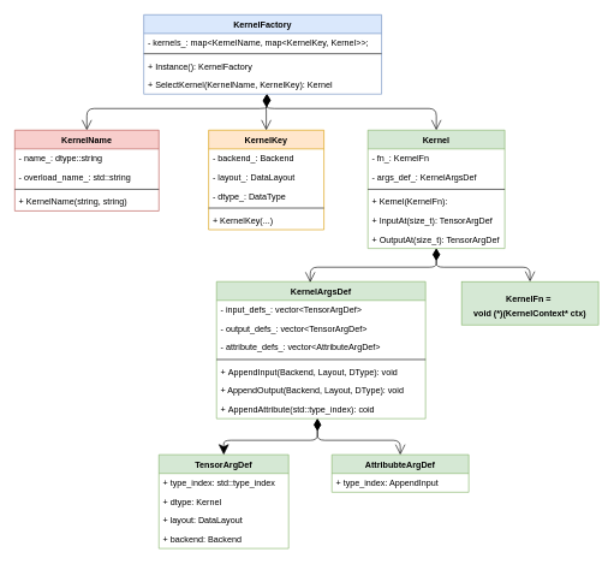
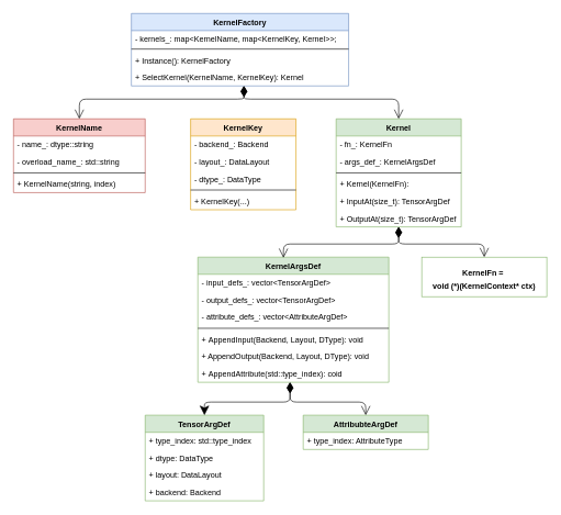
  <mxCell id="0" />
  <mxCell id="1" parent="0" />
  <mxCell id="2" value="KernelFactory" style="swimlane;fontStyle=1;align=center;verticalAlign=top;childLayout=stackLayout;horizontal=1;startSize=26;horizontalStack=0;resizeParent=1;resizeParentMax=0;resizeLast=0;collapsible=1;marginBottom=0;fillColor=#dae8fc;strokeColor=#6c8ebf;" parent="1" vertex="1"><mxGeometry x="199" y="20" width="330" height="110" as="geometry" /></mxCell>
  <mxCell id="3" value="- kernels_: map&lt;KernelName, map&lt;KernelKey, Kernel&gt;&gt;;" style="text;strokeColor=none;fillColor=none;align=left;verticalAlign=top;spacingLeft=4;spacingRight=4;overflow=hidden;rotatable=0;points=[[0,0.5],[1,0.5]];portConstraint=eastwest;" parent="2" vertex="1"><mxGeometry y="26" width="330" height="24" as="geometry" /></mxCell>
  <mxCell id="4" value="" style="line;strokeWidth=1;fillColor=none;align=left;verticalAlign=middle;spacingTop=-1;spacingLeft=3;spacingRight=3;rotatable=0;labelPosition=right;points=[];portConstraint=eastwest;" parent="2" vertex="1"><mxGeometry y="50" width="330" height="8" as="geometry" /></mxCell>
  <mxCell id="5" value="+ Instance(): KernelFactory" style="text;strokeColor=none;fillColor=none;align=left;verticalAlign=top;spacingLeft=4;spacingRight=4;overflow=hidden;rotatable=0;points=[[0,0.5],[1,0.5]];portConstraint=eastwest;" parent="2" vertex="1"><mxGeometry y="58" width="330" height="26" as="geometry" /></mxCell>
  <mxCell id="6" value="+ SelectKernel(KernelName, KernelKey): Kernel" style="text;strokeColor=none;fillColor=none;align=left;verticalAlign=top;spacingLeft=4;spacingRight=4;overflow=hidden;rotatable=0;points=[[0,0.5],[1,0.5]];portConstraint=eastwest;" parent="2" vertex="1"><mxGeometry y="84" width="330" height="26" as="geometry" /></mxCell>
  <mxCell id="7" value="KernelName" style="swimlane;fontStyle=1;align=center;verticalAlign=top;childLayout=stackLayout;horizontal=1;startSize=26;horizontalStack=0;resizeParent=1;resizeParentMax=0;resizeLast=0;collapsible=1;marginBottom=0;fillColor=#f8cecc;strokeColor=#b85450;" parent="1" vertex="1"><mxGeometry x="20" y="180" width="200" height="112" as="geometry" /></mxCell>
  <mxCell id="8" value="- name_: dtype::string" style="text;strokeColor=none;fillColor=none;align=left;verticalAlign=top;spacingLeft=4;spacingRight=4;overflow=hidden;rotatable=0;points=[[0,0.5],[1,0.5]];portConstraint=eastwest;" parent="7" vertex="1"><mxGeometry y="26" width="200" height="26" as="geometry" /></mxCell>
  <mxCell id="9" value="- overload_name_: std::string" style="text;strokeColor=none;fillColor=none;align=left;verticalAlign=top;spacingLeft=4;spacingRight=4;overflow=hidden;rotatable=0;points=[[0,0.5],[1,0.5]];portConstraint=eastwest;" parent="7" vertex="1"><mxGeometry y="52" width="200" height="26" as="geometry" /></mxCell>
  <mxCell id="10" value="" style="line;strokeWidth=1;fillColor=none;align=left;verticalAlign=middle;spacingTop=-1;spacingLeft=3;spacingRight=3;rotatable=0;labelPosition=right;points=[];portConstraint=eastwest;" parent="7" vertex="1"><mxGeometry y="78" width="200" height="8" as="geometry" /></mxCell>
- <mxCell id="11" value="+ KernelName(string, string)" style="text;strokeColor=none;fillColor=none;align=left;verticalAlign=top;spacingLeft=4;spacingRight=4;overflow=hidden;rotatable=0;points=[[0,0.5],[1,0.5]];portConstraint=eastwest;" parent="7" vertex="1"><mxGeometry y="86" width="200" height="26" as="geometry" /></mxCell>
+ <mxCell id="11" value="+ KernelName(string, index)" style="text;strokeColor=none;fillColor=none;align=left;verticalAlign=top;spacingLeft=4;spacingRight=4;overflow=hidden;rotatable=0;points=[[0,0.5],[1,0.5]];portConstraint=eastwest;" parent="7" vertex="1"><mxGeometry y="86" width="200" height="26" as="geometry" /></mxCell>
  <mxCell id="12" value="KernelKey" style="swimlane;fontStyle=1;align=center;verticalAlign=top;childLayout=stackLayout;horizontal=1;startSize=26;horizontalStack=0;resizeParent=1;resizeParentMax=0;resizeLast=0;collapsible=1;marginBottom=0;fillColor=#ffe6cc;strokeColor=#d79b00;" parent="1" vertex="1"><mxGeometry x="289" y="180" width="160" height="138" as="geometry" /></mxCell>
  <mxCell id="13" value="- backend_: Backend" style="text;strokeColor=none;fillColor=none;align=left;verticalAlign=top;spacingLeft=4;spacingRight=4;overflow=hidden;rotatable=0;points=[[0,0.5],[1,0.5]];portConstraint=eastwest;" parent="12" vertex="1"><mxGeometry y="26" width="160" height="26" as="geometry" /></mxCell>
  <mxCell id="14" value="- layout_: DataLayout" style="text;strokeColor=none;fillColor=none;align=left;verticalAlign=top;spacingLeft=4;spacingRight=4;overflow=hidden;rotatable=0;points=[[0,0.5],[1,0.5]];portConstraint=eastwest;" parent="12" vertex="1"><mxGeometry y="52" width="160" height="26" as="geometry" /></mxCell>
  <mxCell id="15" value="- dtype_: DataType" style="text;strokeColor=none;fillColor=none;align=left;verticalAlign=top;spacingLeft=4;spacingRight=4;overflow=hidden;rotatable=0;points=[[0,0.5],[1,0.5]];portConstraint=eastwest;" parent="12" vertex="1"><mxGeometry y="78" width="160" height="26" as="geometry" /></mxCell>
  <mxCell id="16" value="" style="line;strokeWidth=1;fillColor=none;align=left;verticalAlign=middle;spacingTop=-1;spacingLeft=3;spacingRight=3;rotatable=0;labelPosition=right;points=[];portConstraint=eastwest;" parent="12" vertex="1"><mxGeometry y="104" width="160" height="8" as="geometry" /></mxCell>
  <mxCell id="17" value="+ KernelKey(...)" style="text;strokeColor=none;fillColor=none;align=left;verticalAlign=top;spacingLeft=4;spacingRight=4;overflow=hidden;rotatable=0;points=[[0,0.5],[1,0.5]];portConstraint=eastwest;" parent="12" vertex="1"><mxGeometry y="112" width="160" height="26" as="geometry" /></mxCell>
  <mxCell id="18" value="Kernel" style="swimlane;fontStyle=1;align=center;verticalAlign=top;childLayout=stackLayout;horizontal=1;startSize=26;horizontalStack=0;resizeParent=1;resizeParentMax=0;resizeLast=0;collapsible=1;marginBottom=0;fillColor=#d5e8d4;strokeColor=#82b366;" parent="1" vertex="1"><mxGeometry x="510" y="180" width="190" height="164" as="geometry" /></mxCell>
  <mxCell id="19" value="- fn_: KernelFn" style="text;strokeColor=none;fillColor=none;align=left;verticalAlign=top;spacingLeft=4;spacingRight=4;overflow=hidden;rotatable=0;points=[[0,0.5],[1,0.5]];portConstraint=eastwest;" parent="18" vertex="1"><mxGeometry y="26" width="190" height="26" as="geometry" /></mxCell>
  <mxCell id="20" value="- args_def_: KernelArgsDef" style="text;strokeColor=none;fillColor=none;align=left;verticalAlign=top;spacingLeft=4;spacingRight=4;overflow=hidden;rotatable=0;points=[[0,0.5],[1,0.5]];portConstraint=eastwest;" parent="18" vertex="1"><mxGeometry y="52" width="190" height="26" as="geometry" /></mxCell>
  <mxCell id="21" value="" style="line;strokeWidth=1;fillColor=none;align=left;verticalAlign=middle;spacingTop=-1;spacingLeft=3;spacingRight=3;rotatable=0;labelPosition=right;points=[];portConstraint=eastwest;" parent="18" vertex="1"><mxGeometry y="78" width="190" height="8" as="geometry" /></mxCell>
  <mxCell id="22" value="+ Kernel(KernelFn):" style="text;strokeColor=none;fillColor=none;align=left;verticalAlign=top;spacingLeft=4;spacingRight=4;overflow=hidden;rotatable=0;points=[[0,0.5],[1,0.5]];portConstraint=eastwest;" parent="18" vertex="1"><mxGeometry y="86" width="190" height="26" as="geometry" /></mxCell>
  <mxCell id="23" value="+ InputAt(size_t): TensorArgDef" style="text;strokeColor=none;fillColor=none;align=left;verticalAlign=top;spacingLeft=4;spacingRight=4;overflow=hidden;rotatable=0;points=[[0,0.5],[1,0.5]];portConstraint=eastwest;" parent="18" vertex="1"><mxGeometry y="112" width="190" height="26" as="geometry" /></mxCell>
  <mxCell id="24" value="+ OutputAt(size_t): TensorArgDef" style="text;strokeColor=none;fillColor=none;align=left;verticalAlign=top;spacingLeft=4;spacingRight=4;overflow=hidden;rotatable=0;points=[[0,0.5],[1,0.5]];portConstraint=eastwest;" parent="18" vertex="1"><mxGeometry y="138" width="190" height="26" as="geometry" /></mxCell>
  <mxCell id="25" value="KernelArgsDef" style="swimlane;fontStyle=1;align=center;verticalAlign=top;childLayout=stackLayout;horizontal=1;startSize=26;horizontalStack=0;resizeParent=1;resizeParentMax=0;resizeLast=0;collapsible=1;marginBottom=0;fillColor=#d5e8d4;strokeColor=#82b366;" parent="1" vertex="1"><mxGeometry x="300" y="390" width="290" height="190" as="geometry" /></mxCell>
  <mxCell id="26" value="- input_defs_: vector&lt;TensorArgDef&gt;" style="text;strokeColor=none;fillColor=none;align=left;verticalAlign=top;spacingLeft=4;spacingRight=4;overflow=hidden;rotatable=0;points=[[0,0.5],[1,0.5]];portConstraint=eastwest;" parent="25" vertex="1"><mxGeometry y="26" width="290" height="26" as="geometry" /></mxCell>
  <mxCell id="27" value="- output_defs_: vector&lt;TensorArgDef&gt;" style="text;strokeColor=none;fillColor=none;align=left;verticalAlign=top;spacingLeft=4;spacingRight=4;overflow=hidden;rotatable=0;points=[[0,0.5],[1,0.5]];portConstraint=eastwest;" parent="25" vertex="1"><mxGeometry y="52" width="290" height="26" as="geometry" /></mxCell>
  <mxCell id="28" value="- attribute_defs_: vector&lt;AttributeArgDef&gt;" style="text;strokeColor=none;fillColor=none;align=left;verticalAlign=top;spacingLeft=4;spacingRight=4;overflow=hidden;rotatable=0;points=[[0,0.5],[1,0.5]];portConstraint=eastwest;" parent="25" vertex="1"><mxGeometry y="78" width="290" height="26" as="geometry" /></mxCell>
  <mxCell id="29" value="" style="line;strokeWidth=1;fillColor=none;align=left;verticalAlign=middle;spacingTop=-1;spacingLeft=3;spacingRight=3;rotatable=0;labelPosition=right;points=[];portConstraint=eastwest;" parent="25" vertex="1"><mxGeometry y="104" width="290" height="8" as="geometry" /></mxCell>
  <mxCell id="30" value="+ AppendInput(Backend, Layout, DType): void" style="text;strokeColor=none;fillColor=none;align=left;verticalAlign=top;spacingLeft=4;spacingRight=4;overflow=hidden;rotatable=0;points=[[0,0.5],[1,0.5]];portConstraint=eastwest;" parent="25" vertex="1"><mxGeometry y="112" width="290" height="26" as="geometry" /></mxCell>
  <mxCell id="31" value="+ AppendOutput(Backend, Layout, DType): void" style="text;strokeColor=none;fillColor=none;align=left;verticalAlign=top;spacingLeft=4;spacingRight=4;overflow=hidden;rotatable=0;points=[[0,0.5],[1,0.5]];portConstraint=eastwest;" parent="25" vertex="1"><mxGeometry y="138" width="290" height="26" as="geometry" /></mxCell>
  <mxCell id="32" value="+ AppendAttribute(std::type_index): coid" style="text;strokeColor=none;fillColor=none;align=left;verticalAlign=top;spacingLeft=4;spacingRight=4;overflow=hidden;rotatable=0;points=[[0,0.5],[1,0.5]];portConstraint=eastwest;" parent="25" vertex="1"><mxGeometry y="164" width="290" height="26" as="geometry" /></mxCell>
  <mxCell id="33" value="" style="text;strokeColor=none;fillColor=none;align=left;verticalAlign=middle;spacingTop=-1;spacingLeft=4;spacingRight=4;rotatable=0;labelPosition=right;points=[];portConstraint=eastwest;" parent="1" vertex="1"><mxGeometry x="110" y="480" width="20" height="14" as="geometry" /></mxCell>
- <mxCell id="34" value="&lt;p style=&quot;margin: 0px ; margin-top: 4px ; text-align: center&quot;&gt;&lt;br&gt;&lt;b&gt;KernelFn =&amp;nbsp;&lt;/b&gt;&lt;/p&gt;&lt;p style=&quot;margin: 0px ; margin-top: 4px ; text-align: center&quot;&gt;&lt;b&gt;void (*)(KernelContext* ctx)&lt;/b&gt;&lt;/p&gt;" style="verticalAlign=top;align=left;overflow=fill;fontSize=12;fontFamily=Helvetica;html=1;fillColor=#d5e8d4;strokeColor=#82b366;" parent="1" vertex="1"><mxGeometry x="640" y="390" width="190" height="60" as="geometry" /></mxCell>
+ <mxCell id="34" value="&lt;p style=&quot;margin: 0px ; margin-top: 4px ; text-align: center&quot;&gt;&lt;br&gt;&lt;b&gt;KernelFn =&amp;nbsp;&lt;/b&gt;&lt;/p&gt;&lt;p style=&quot;margin: 0px ; margin-top: 4px ; text-align: center&quot;&gt;&lt;b&gt;void (*)(KernelContext* ctx)&lt;/b&gt;&lt;/p&gt;" style="verticalAlign=top;align=left;overflow=fill;fontSize=12;fontFamily=Helvetica;html=1;fillColor=#ffffff;strokeColor=#82b366;" parent="1" vertex="1"><mxGeometry x="640" y="390" width="190" height="60" as="geometry" /></mxCell>
  <mxCell id="35" value="TensorArgDef" style="swimlane;fontStyle=1;childLayout=stackLayout;horizontal=1;startSize=26;fillColor=#d5e8d4;horizontalStack=0;resizeParent=1;resizeParentMax=0;resizeLast=0;collapsible=1;marginBottom=0;strokeColor=#82b366;" parent="1" vertex="1"><mxGeometry x="220" y="630" width="180" height="130" as="geometry" /></mxCell>
  <mxCell id="36" value="+ type_index: std::type_index" style="text;strokeColor=none;fillColor=none;align=left;verticalAlign=top;spacingLeft=4;spacingRight=4;overflow=hidden;rotatable=0;points=[[0,0.5],[1,0.5]];portConstraint=eastwest;" parent="35" vertex="1"><mxGeometry y="26" width="180" height="26" as="geometry" /></mxCell>
- <mxCell id="37" value="+ dtype: Kernel" style="text;strokeColor=none;fillColor=none;align=left;verticalAlign=top;spacingLeft=4;spacingRight=4;overflow=hidden;rotatable=0;points=[[0,0.5],[1,0.5]];portConstraint=eastwest;" parent="35" vertex="1"><mxGeometry y="52" width="180" height="26" as="geometry" /></mxCell>
+ <mxCell id="37" value="+ dtype: DataType" style="text;strokeColor=none;fillColor=none;align=left;verticalAlign=top;spacingLeft=4;spacingRight=4;overflow=hidden;rotatable=0;points=[[0,0.5],[1,0.5]];portConstraint=eastwest;" parent="35" vertex="1"><mxGeometry y="52" width="180" height="26" as="geometry" /></mxCell>
  <mxCell id="38" value="+ layout: DataLayout" style="text;strokeColor=none;fillColor=none;align=left;verticalAlign=top;spacingLeft=4;spacingRight=4;overflow=hidden;rotatable=0;points=[[0,0.5],[1,0.5]];portConstraint=eastwest;" parent="35" vertex="1"><mxGeometry y="78" width="180" height="26" as="geometry" /></mxCell>
  <mxCell id="39" value="+ backend: Backend" style="text;strokeColor=none;fillColor=none;align=left;verticalAlign=top;spacingLeft=4;spacingRight=4;overflow=hidden;rotatable=0;points=[[0,0.5],[1,0.5]];portConstraint=eastwest;" parent="35" vertex="1"><mxGeometry y="104" width="180" height="26" as="geometry" /></mxCell>
  <mxCell id="40" value="AttribubteArgDef" style="swimlane;fontStyle=1;childLayout=stackLayout;horizontal=1;startSize=26;fillColor=#d5e8d4;horizontalStack=0;resizeParent=1;resizeParentMax=0;resizeLast=0;collapsible=1;marginBottom=0;strokeColor=#82b366;" parent="1" vertex="1"><mxGeometry x="460" y="630" width="190" height="52" as="geometry" /></mxCell>
- <mxCell id="41" value="+ type_index: AppendInput" style="text;strokeColor=none;fillColor=none;align=left;verticalAlign=top;spacingLeft=4;spacingRight=4;overflow=hidden;rotatable=0;points=[[0,0.5],[1,0.5]];portConstraint=eastwest;" parent="40" vertex="1"><mxGeometry y="26" width="190" height="26" as="geometry" /></mxCell>
- <mxCell id="42" value="" style="endArrow=open;html=1;endSize=12;startArrow=diamondThin;startSize=14;startFill=1;edgeStyle=orthogonalEdgeStyle;align=left;verticalAlign=bottom;exitX=0.515;exitY=1.038;exitDx=0;exitDy=0;exitPerimeter=0;entryX=0.5;entryY=0;entryDx=0;entryDy=0;" parent="1" source="6" target="12" edge="1"><mxGeometry x="-1" y="3" relative="1" as="geometry"><mxPoint x="180" y="370" as="sourcePoint" /><mxPoint x="360" y="190" as="targetPoint" /></mxGeometry></mxCell>
+ <mxCell id="41" value="+ type_index: AttributeType" style="text;strokeColor=none;fillColor=none;align=left;verticalAlign=top;spacingLeft=4;spacingRight=4;overflow=hidden;rotatable=0;points=[[0,0.5],[1,0.5]];portConstraint=eastwest;" parent="40" vertex="1"><mxGeometry y="26" width="190" height="26" as="geometry" /></mxCell>
  <mxCell id="43" value="" style="endArrow=open;html=1;endSize=12;startArrow=diamondThin;startSize=14;startFill=1;edgeStyle=orthogonalEdgeStyle;align=left;verticalAlign=bottom;entryX=0.5;entryY=0;entryDx=0;entryDy=0;" parent="1" target="18" edge="1"><mxGeometry x="-1" y="3" relative="1" as="geometry"><mxPoint x="370" y="130" as="sourcePoint" /><mxPoint x="379" y="190" as="targetPoint" /><Array as="points"><mxPoint x="370" y="150" /><mxPoint x="605" y="150" /></Array></mxGeometry></mxCell>
  <mxCell id="44" value="" style="endArrow=open;html=1;endSize=12;startArrow=diamondThin;startSize=14;startFill=1;edgeStyle=orthogonalEdgeStyle;align=left;verticalAlign=bottom;entryX=0.5;entryY=0;entryDx=0;entryDy=0;" parent="1" target="7" edge="1"><mxGeometry x="-1" y="3" relative="1" as="geometry"><mxPoint x="370" y="130" as="sourcePoint" /><mxPoint x="615" y="190" as="targetPoint" /><Array as="points"><mxPoint x="370" y="150" /><mxPoint x="120" y="150" /></Array></mxGeometry></mxCell>
  <mxCell id="45" value="" style="endArrow=open;html=1;endSize=12;startArrow=diamondThin;startSize=14;startFill=1;edgeStyle=orthogonalEdgeStyle;align=left;verticalAlign=bottom;entryX=0.5;entryY=0;entryDx=0;entryDy=0;" parent="1" target="34" edge="1"><mxGeometry x="-1" y="3" relative="1" as="geometry"><mxPoint x="605" y="344" as="sourcePoint" /><mxPoint x="740" y="390" as="targetPoint" /><Array as="points"><mxPoint x="605" y="370" /><mxPoint x="735" y="370" /></Array></mxGeometry></mxCell>
  <mxCell id="46" value="" style="endArrow=open;html=1;endSize=12;startArrow=diamondThin;startSize=14;startFill=1;edgeStyle=orthogonalEdgeStyle;align=left;verticalAlign=bottom;" parent="1" edge="1"><mxGeometry x="-1" y="3" relative="1" as="geometry"><mxPoint x="605" y="344" as="sourcePoint" /><mxPoint x="430" y="391" as="targetPoint" /><Array as="points"><mxPoint x="605" y="370" /><mxPoint x="430" y="370" /><mxPoint x="430" y="391" /></Array></mxGeometry></mxCell>
  <mxCell id="47" value="" style="endArrow=classic;html=1;endSize=12;startArrow=diamondThin;startSize=14;startFill=1;edgeStyle=orthogonalEdgeStyle;align=left;verticalAlign=bottom;" parent="1" source="32" target="35" edge="1"><mxGeometry x="-1" y="3" relative="1" as="geometry"><mxPoint x="425" y="580" as="sourcePoint" /><mxPoint x="310" y="627" as="targetPoint" /><Array as="points"><mxPoint x="440" y="610" /><mxPoint x="310" y="610" /></Array></mxGeometry></mxCell>
  <mxCell id="48" value="" style="endArrow=open;html=1;endSize=12;startArrow=diamondThin;startSize=14;startFill=1;edgeStyle=orthogonalEdgeStyle;align=left;verticalAlign=bottom;entryX=0.5;entryY=0;entryDx=0;entryDy=0;" parent="1" target="40" edge="1"><mxGeometry x="-1" y="3" relative="1" as="geometry"><mxPoint x="440" y="580" as="sourcePoint" /><mxPoint x="320.029" y="640" as="targetPoint" /><Array as="points"><mxPoint x="440" y="610" /><mxPoint x="555" y="610" /></Array></mxGeometry></mxCell>
